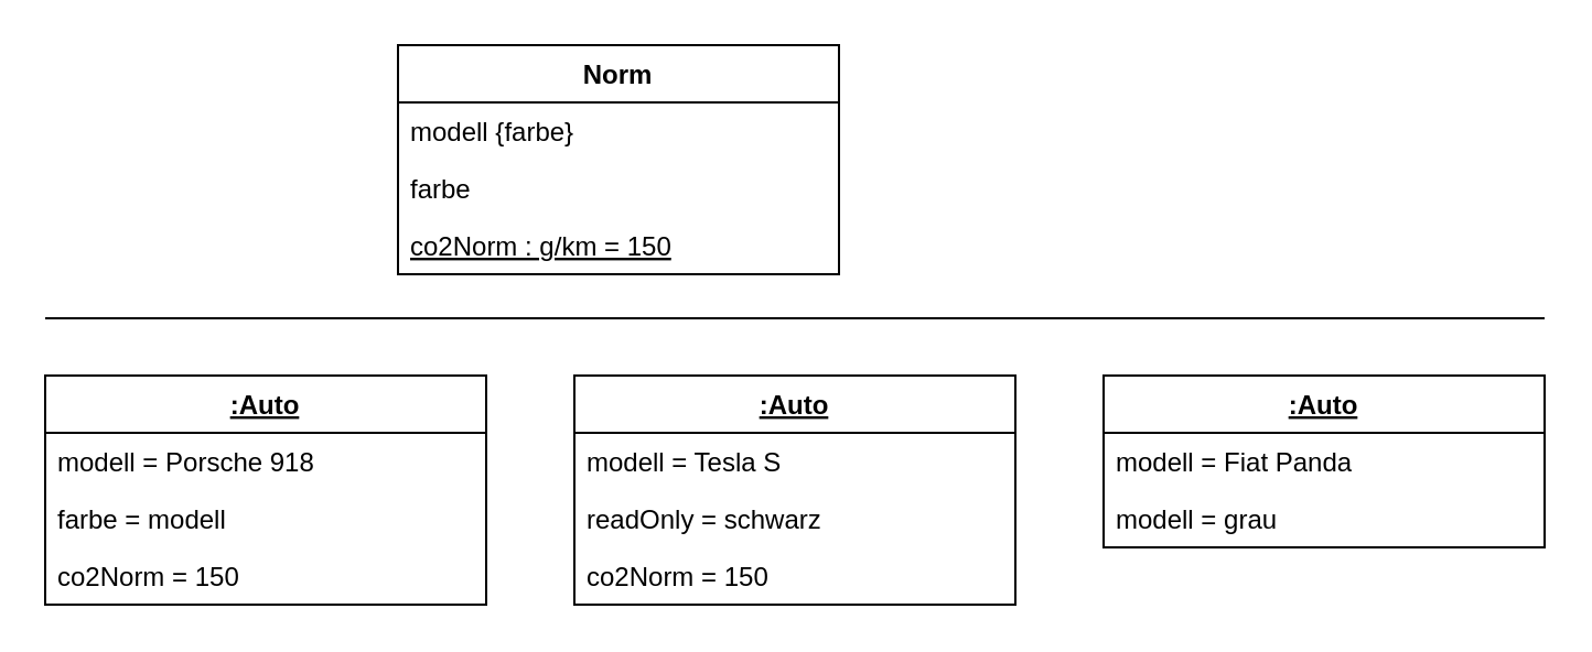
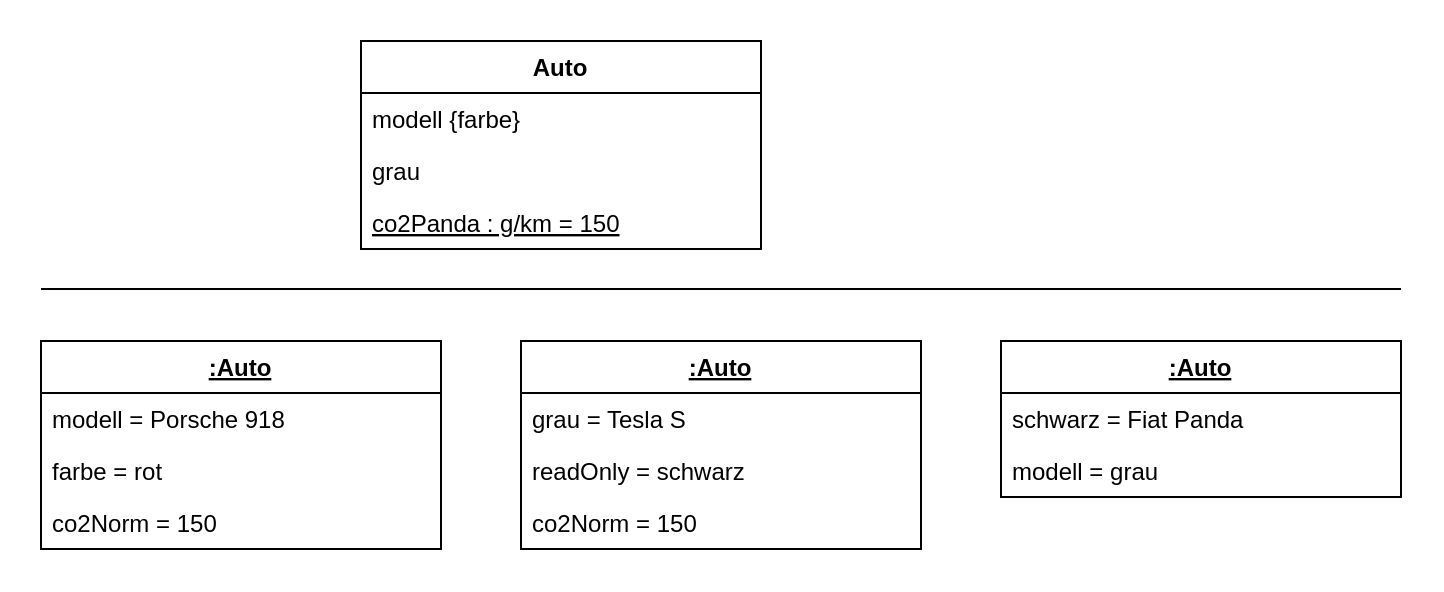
  <mxCell id="0" />
  <mxCell id="1" parent="0" />
- <mxCell id="2" value="Norm" style="swimlane;fontStyle=1;align=center;verticalAlign=top;childLayout=stackLayout;horizontal=1;startSize=26;horizontalStack=0;resizeParent=1;resizeParentMax=0;resizeLast=0;collapsible=1;marginBottom=0;" parent="1" vertex="1"><mxGeometry x="180" y="20" width="200" height="104" as="geometry" /></mxCell>
+ <mxCell id="2" value="Auto" style="swimlane;fontStyle=1;align=center;verticalAlign=top;childLayout=stackLayout;horizontal=1;startSize=26;horizontalStack=0;resizeParent=1;resizeParentMax=0;resizeLast=0;collapsible=1;marginBottom=0;" parent="1" vertex="1"><mxGeometry x="180" y="20" width="200" height="104" as="geometry" /></mxCell>
  <mxCell id="3" value="modell {farbe}" style="text;strokeColor=none;fillColor=none;align=left;verticalAlign=top;spacingLeft=4;spacingRight=4;overflow=hidden;rotatable=0;points=[[0,0.5],[1,0.5]];portConstraint=eastwest;" parent="2" vertex="1"><mxGeometry y="26" width="200" height="26" as="geometry" /></mxCell>
- <mxCell id="4" value="farbe" style="text;strokeColor=none;fillColor=none;align=left;verticalAlign=top;spacingLeft=4;spacingRight=4;overflow=hidden;rotatable=0;points=[[0,0.5],[1,0.5]];portConstraint=eastwest;" parent="2" vertex="1"><mxGeometry y="52" width="200" height="26" as="geometry" /></mxCell>
- <mxCell id="5" value="co2Norm : g/km = 150" style="text;strokeColor=none;fillColor=none;align=left;verticalAlign=top;spacingLeft=4;spacingRight=4;overflow=hidden;rotatable=0;points=[[0,0.5],[1,0.5]];portConstraint=eastwest;fontStyle=4" vertex="1" parent="2"><mxGeometry y="78" width="200" height="26" as="geometry" /></mxCell>
+ <mxCell id="4" value="grau" style="text;strokeColor=none;fillColor=none;align=left;verticalAlign=top;spacingLeft=4;spacingRight=4;overflow=hidden;rotatable=0;points=[[0,0.5],[1,0.5]];portConstraint=eastwest;" parent="2" vertex="1"><mxGeometry y="52" width="200" height="26" as="geometry" /></mxCell>
+ <mxCell id="5" value="co2Panda : g/km = 150" style="text;strokeColor=none;fillColor=none;align=left;verticalAlign=top;spacingLeft=4;spacingRight=4;overflow=hidden;rotatable=0;points=[[0,0.5],[1,0.5]];portConstraint=eastwest;fontStyle=4" vertex="1" parent="2"><mxGeometry y="78" width="200" height="26" as="geometry" /></mxCell>
  <mxCell id="6" value=":Auto" style="swimlane;fontStyle=5;align=center;verticalAlign=top;childLayout=stackLayout;horizontal=1;startSize=26;horizontalStack=0;resizeParent=1;resizeParentMax=0;resizeLast=0;collapsible=1;marginBottom=0;" vertex="1" parent="1"><mxGeometry x="20" y="170" width="200" height="104" as="geometry" /></mxCell>
  <mxCell id="7" value="modell = Porsche 918" style="text;strokeColor=none;fillColor=none;align=left;verticalAlign=top;spacingLeft=4;spacingRight=4;overflow=hidden;rotatable=0;points=[[0,0.5],[1,0.5]];portConstraint=eastwest;" vertex="1" parent="6"><mxGeometry y="26" width="200" height="26" as="geometry" /></mxCell>
- <mxCell id="8" value="farbe = modell" style="text;strokeColor=none;fillColor=none;align=left;verticalAlign=top;spacingLeft=4;spacingRight=4;overflow=hidden;rotatable=0;points=[[0,0.5],[1,0.5]];portConstraint=eastwest;" vertex="1" parent="6"><mxGeometry y="52" width="200" height="26" as="geometry" /></mxCell>
+ <mxCell id="8" value="farbe = rot" style="text;strokeColor=none;fillColor=none;align=left;verticalAlign=top;spacingLeft=4;spacingRight=4;overflow=hidden;rotatable=0;points=[[0,0.5],[1,0.5]];portConstraint=eastwest;" vertex="1" parent="6"><mxGeometry y="52" width="200" height="26" as="geometry" /></mxCell>
  <mxCell id="9" value="co2Norm = 150" style="text;strokeColor=none;fillColor=none;align=left;verticalAlign=top;spacingLeft=4;spacingRight=4;overflow=hidden;rotatable=0;points=[[0,0.5],[1,0.5]];portConstraint=eastwest;fontStyle=0" vertex="1" parent="6"><mxGeometry y="78" width="200" height="26" as="geometry" /></mxCell>
  <mxCell id="10" value=":Auto" style="swimlane;fontStyle=5;align=center;verticalAlign=top;childLayout=stackLayout;horizontal=1;startSize=26;horizontalStack=0;resizeParent=1;resizeParentMax=0;resizeLast=0;collapsible=1;marginBottom=0;" vertex="1" parent="1"><mxGeometry x="260" y="170" width="200" height="104" as="geometry" /></mxCell>
- <mxCell id="11" value="modell = Tesla S" style="text;strokeColor=none;fillColor=none;align=left;verticalAlign=top;spacingLeft=4;spacingRight=4;overflow=hidden;rotatable=0;points=[[0,0.5],[1,0.5]];portConstraint=eastwest;" vertex="1" parent="10"><mxGeometry y="26" width="200" height="26" as="geometry" /></mxCell>
+ <mxCell id="11" value="grau = Tesla S" style="text;strokeColor=none;fillColor=none;align=left;verticalAlign=top;spacingLeft=4;spacingRight=4;overflow=hidden;rotatable=0;points=[[0,0.5],[1,0.5]];portConstraint=eastwest;" vertex="1" parent="10"><mxGeometry y="26" width="200" height="26" as="geometry" /></mxCell>
  <mxCell id="12" value="readOnly = schwarz" style="text;strokeColor=none;fillColor=none;align=left;verticalAlign=top;spacingLeft=4;spacingRight=4;overflow=hidden;rotatable=0;points=[[0,0.5],[1,0.5]];portConstraint=eastwest;" vertex="1" parent="10"><mxGeometry y="52" width="200" height="26" as="geometry" /></mxCell>
  <mxCell id="13" value="co2Norm = 150" style="text;strokeColor=none;fillColor=none;align=left;verticalAlign=top;spacingLeft=4;spacingRight=4;overflow=hidden;rotatable=0;points=[[0,0.5],[1,0.5]];portConstraint=eastwest;fontStyle=0" vertex="1" parent="10"><mxGeometry y="78" width="200" height="26" as="geometry" /></mxCell>
  <mxCell id="14" value=":Auto" style="swimlane;fontStyle=5;align=center;verticalAlign=top;childLayout=stackLayout;horizontal=1;startSize=26;horizontalStack=0;resizeParent=1;resizeParentMax=0;resizeLast=0;collapsible=1;marginBottom=0;" vertex="1" parent="1"><mxGeometry x="500" y="170" width="200" height="78" as="geometry" /></mxCell>
- <mxCell id="15" value="modell = Fiat Panda" style="text;strokeColor=none;fillColor=none;align=left;verticalAlign=top;spacingLeft=4;spacingRight=4;overflow=hidden;rotatable=0;points=[[0,0.5],[1,0.5]];portConstraint=eastwest;" vertex="1" parent="14"><mxGeometry y="26" width="200" height="26" as="geometry" /></mxCell>
+ <mxCell id="15" value="schwarz = Fiat Panda" style="text;strokeColor=none;fillColor=none;align=left;verticalAlign=top;spacingLeft=4;spacingRight=4;overflow=hidden;rotatable=0;points=[[0,0.5],[1,0.5]];portConstraint=eastwest;" vertex="1" parent="14"><mxGeometry y="26" width="200" height="26" as="geometry" /></mxCell>
  <mxCell id="16" value="modell = grau" style="text;strokeColor=none;fillColor=none;align=left;verticalAlign=top;spacingLeft=4;spacingRight=4;overflow=hidden;rotatable=0;points=[[0,0.5],[1,0.5]];portConstraint=eastwest;" vertex="1" parent="14"><mxGeometry y="52" width="200" height="26" as="geometry" /></mxCell>
  <mxCell id="17" value="" style="line;strokeWidth=1;fillColor=none;align=left;verticalAlign=middle;spacingTop=-1;spacingLeft=3;spacingRight=3;rotatable=0;labelPosition=right;points=[];portConstraint=eastwest;fontSize=12;" vertex="1" parent="1"><mxGeometry x="20" y="140" width="680" height="8" as="geometry" /></mxCell>
